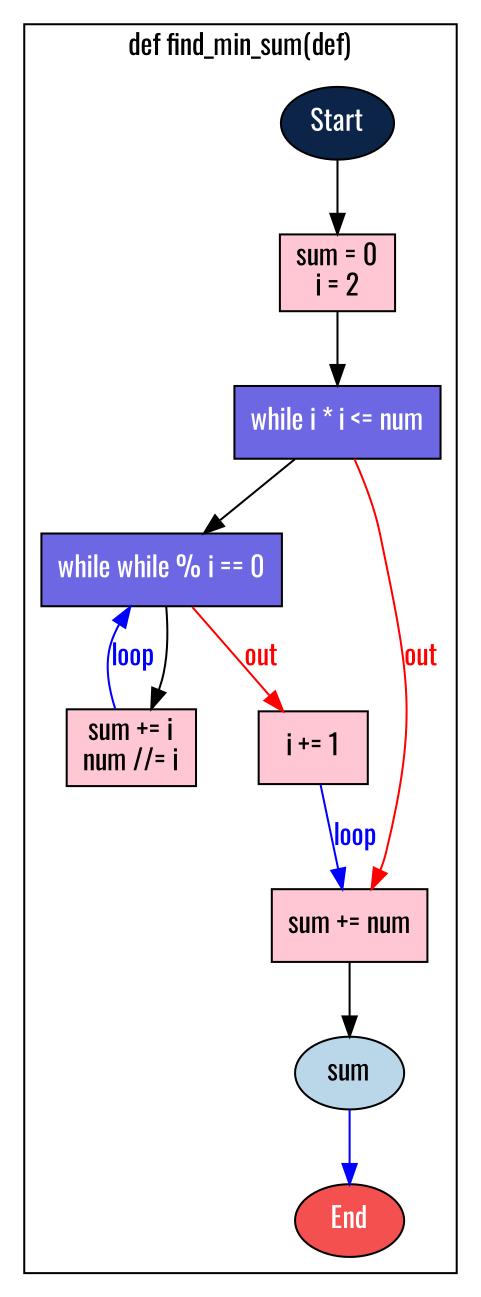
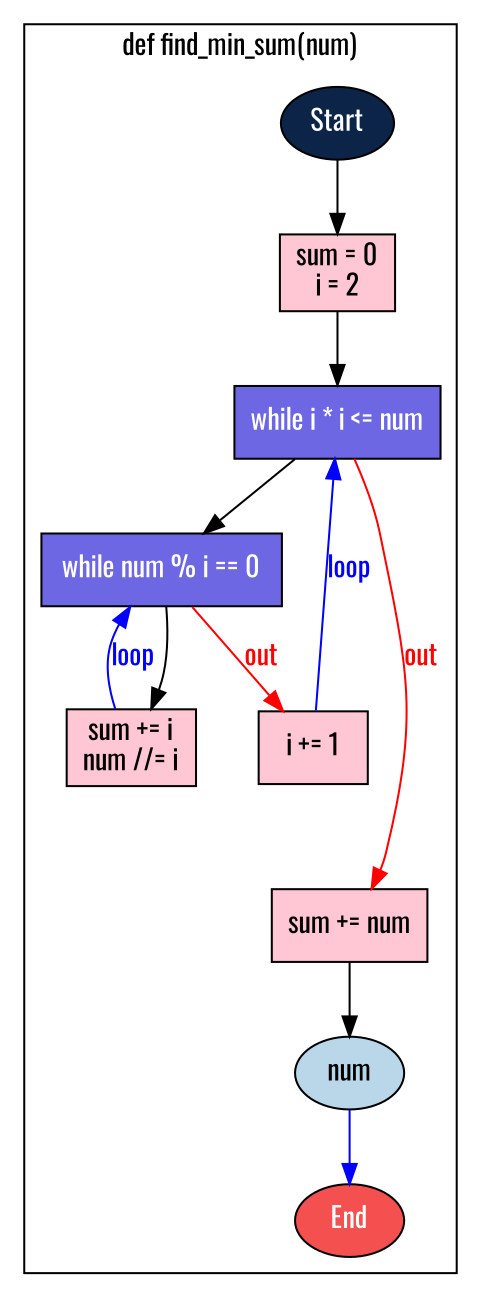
  digraph {
    bgcolor=white
    fontname=Oswald
    node [fillcolor="#FFC6D3" fontcolor=black fontname=Oswald shape=rect style=filled type=STATEMENT]
    edge [fontname=Oswald source="@current_to_next"]
    n1 [fillcolor="#0B2447" fontcolor=white label=Start shape=ellipse type=START]
    n2 [label="sum = 0\ni = 2\n"]
    n3 [fillcolor="#6D67E4" fontcolor=white label="while i * i <= num" type=LOOP]
-   n4 [fillcolor="#6D67E4" fontcolor=white label="while while % i == 0" type=LOOP]
+   n4 [fillcolor="#6D67E4" fontcolor=white label="while num % i == 0" type=LOOP]
    n5 [label="sum += num\n"]
    n6 [label="sum += i\nnum //= i\n"]
    n7 [label="i += 1\n"]
-   n8 [fillcolor="#BAD7E9" label=sum shape=ellipse type=RETURN]
+   n8 [fillcolor="#BAD7E9" label=num shape=ellipse type=RETURN]
    n9 [fillcolor="#F45050" fontcolor=white label=End shape=ellipse type=END]
    subgraph cluster_1 {
-     label="def find_min_sum(def)"
+     label="def find_min_sum(num)"
      n1
      n2
      n3
      n4
      n5
      n6
      n7
      n8
      n9
    }
    n1 -> n2
    n2 -> n3
    n3 -> n4 [source="@loop_to_next"]
    n3 -> n5 [color=red fontcolor=red label=out source="@loop_to_next_sibling"]
    n4 -> n6 [source="@loop_to_next"]
    n4 -> n7 [color=red fontcolor=red label=out source="@loop_to_next_sibling"]
    n5 -> n8
    n6 -> n4 [color=blue fontcolor=blue label=loop source="@last_to_loop"]
-   n7 -> n5 [color=blue fontcolor=blue label=loop source="@last_to_loop"]
+   n7 -> n3 [color=blue fontcolor=blue label=loop source="@last_to_loop"]
    n8 -> n9 [color=blue source="@return_to_end"]
  }
